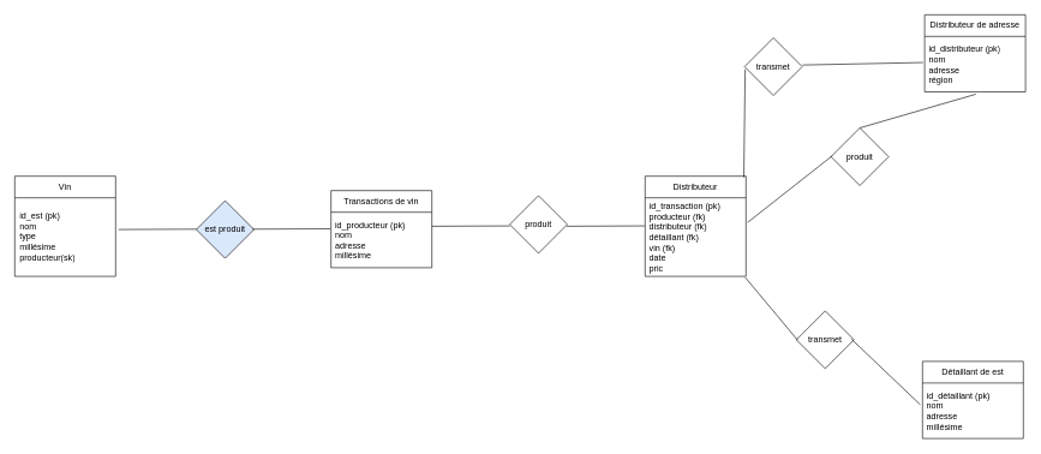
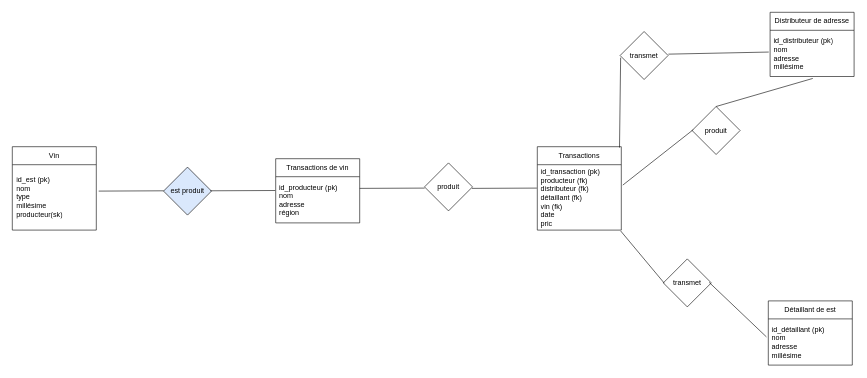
  <mxCell id="0" />
  <mxCell id="1" parent="0" />
  <mxCell id="2" value="Transactions de vin" style="swimlane;fontStyle=0;childLayout=stackLayout;horizontal=1;startSize=30;horizontalStack=0;resizeParent=1;resizeParentMax=0;resizeLast=0;collapsible=1;marginBottom=0;whiteSpace=wrap;html=1;" vertex="1" parent="1"><mxGeometry x="459" y="264" width="140" height="107" as="geometry" /></mxCell>
- <mxCell id="3" value="id_producteur (pk)&lt;br&gt;nom&lt;br&gt;adresse&amp;nbsp;&lt;br&gt;millésime" style="text;strokeColor=none;fillColor=none;align=left;verticalAlign=middle;spacingLeft=4;spacingRight=4;overflow=hidden;points=[[0,0.5],[1,0.5]];portConstraint=eastwest;rotatable=0;whiteSpace=wrap;html=1;" vertex="1" parent="2"><mxGeometry y="30" width="140" height="77" as="geometry" /></mxCell>
+ <mxCell id="3" value="id_producteur (pk)&lt;br&gt;nom&lt;br&gt;adresse&amp;nbsp;&lt;br&gt;région" style="text;strokeColor=none;fillColor=none;align=left;verticalAlign=middle;spacingLeft=4;spacingRight=4;overflow=hidden;points=[[0,0.5],[1,0.5]];portConstraint=eastwest;rotatable=0;whiteSpace=wrap;html=1;" vertex="1" parent="2"><mxGeometry y="30" width="140" height="77" as="geometry" /></mxCell>
  <mxCell id="4" value="Distributeur de adresse" style="swimlane;fontStyle=0;childLayout=stackLayout;horizontal=1;startSize=30;horizontalStack=0;resizeParent=1;resizeParentMax=0;resizeLast=0;collapsible=1;marginBottom=0;whiteSpace=wrap;html=1;" vertex="1" parent="1"><mxGeometry x="1283" y="20" width="140" height="107" as="geometry" /></mxCell>
- <mxCell id="5" value="id_distributeur (pk)&lt;br&gt;nom&lt;br&gt;adresse&amp;nbsp;&lt;br&gt;région" style="text;strokeColor=none;fillColor=none;align=left;verticalAlign=middle;spacingLeft=4;spacingRight=4;overflow=hidden;points=[[0,0.5],[1,0.5]];portConstraint=eastwest;rotatable=0;whiteSpace=wrap;html=1;" vertex="1" parent="4"><mxGeometry y="30" width="140" height="77" as="geometry" /></mxCell>
+ <mxCell id="5" value="id_distributeur (pk)&lt;br&gt;nom&lt;br&gt;adresse&amp;nbsp;&lt;br&gt;millésime" style="text;strokeColor=none;fillColor=none;align=left;verticalAlign=middle;spacingLeft=4;spacingRight=4;overflow=hidden;points=[[0,0.5],[1,0.5]];portConstraint=eastwest;rotatable=0;whiteSpace=wrap;html=1;" vertex="1" parent="4"><mxGeometry y="30" width="140" height="77" as="geometry" /></mxCell>
  <mxCell id="6" value="Détaillant de est" style="swimlane;fontStyle=0;childLayout=stackLayout;horizontal=1;startSize=30;horizontalStack=0;resizeParent=1;resizeParentMax=0;resizeLast=0;collapsible=1;marginBottom=0;whiteSpace=wrap;html=1;" vertex="1" parent="1"><mxGeometry x="1280" y="501" width="140" height="107" as="geometry" /></mxCell>
  <mxCell id="7" value="id_détaillant (pk)&lt;br&gt;nom&lt;br&gt;adresse&amp;nbsp;&lt;br&gt;millésime" style="text;strokeColor=none;fillColor=none;align=left;verticalAlign=middle;spacingLeft=4;spacingRight=4;overflow=hidden;points=[[0,0.5],[1,0.5]];portConstraint=eastwest;rotatable=0;whiteSpace=wrap;html=1;" vertex="1" parent="6"><mxGeometry y="30" width="140" height="77" as="geometry" /></mxCell>
- <mxCell id="8" value="Distributeur" style="swimlane;fontStyle=0;childLayout=stackLayout;horizontal=1;startSize=30;horizontalStack=0;resizeParent=1;resizeParentMax=0;resizeLast=0;collapsible=1;marginBottom=0;whiteSpace=wrap;html=1;" vertex="1" parent="1"><mxGeometry x="895" y="244" width="140" height="139" as="geometry" /></mxCell>
+ <mxCell id="8" value="Transactions" style="swimlane;fontStyle=0;childLayout=stackLayout;horizontal=1;startSize=30;horizontalStack=0;resizeParent=1;resizeParentMax=0;resizeLast=0;collapsible=1;marginBottom=0;whiteSpace=wrap;html=1;" vertex="1" parent="1"><mxGeometry x="895" y="244" width="140" height="139" as="geometry" /></mxCell>
  <mxCell id="9" value="id_transaction (pk)&lt;br&gt;producteur (fk)&lt;br&gt;distributeur (fk)&lt;br&gt;détaillant (fk)&lt;br&gt;vin (fk)&lt;br&gt;date&lt;br&gt;pric" style="text;strokeColor=none;fillColor=none;align=left;verticalAlign=middle;spacingLeft=4;spacingRight=4;overflow=hidden;points=[[0,0.5],[1,0.5]];portConstraint=eastwest;rotatable=0;whiteSpace=wrap;html=1;" vertex="1" parent="8"><mxGeometry y="30" width="140" height="109" as="geometry" /></mxCell>
  <mxCell id="10" value="Vin" style="swimlane;fontStyle=0;childLayout=stackLayout;horizontal=1;startSize=30;horizontalStack=0;resizeParent=1;resizeParentMax=0;resizeLast=0;collapsible=1;marginBottom=0;whiteSpace=wrap;html=1;" vertex="1" parent="1"><mxGeometry x="20" y="244" width="140" height="139" as="geometry" /></mxCell>
  <mxCell id="11" value="est produit" style="rhombus;whiteSpace=wrap;html=1;fillColor=#dae8fc;" vertex="1" parent="1"><mxGeometry x="272" y="278" width="80" height="80" as="geometry" /></mxCell>
  <mxCell id="12" value="produit" style="rhombus;whiteSpace=wrap;html=1;" vertex="1" parent="1"><mxGeometry x="707" y="271" width="80" height="80" as="geometry" /></mxCell>
  <mxCell id="13" value="transmet" style="rhombus;whiteSpace=wrap;html=1;" vertex="1" parent="1"><mxGeometry x="1033" y="52" width="80" height="80" as="geometry" /></mxCell>
  <mxCell id="14" value="transmet" style="rhombus;whiteSpace=wrap;html=1;" vertex="1" parent="1"><mxGeometry x="1105" y="431" width="80" height="80" as="geometry" /></mxCell>
  <mxCell id="15" value="id_est (pk)&lt;br&gt;nom&amp;nbsp;&lt;br&gt;type&lt;br&gt;millésime&lt;br&gt;producteur(sk)" style="text;strokeColor=none;fillColor=none;align=left;verticalAlign=middle;spacingLeft=4;spacingRight=4;overflow=hidden;points=[[0,0.5],[1,0.5]];portConstraint=eastwest;rotatable=0;whiteSpace=wrap;html=1;" vertex="1" parent="1"><mxGeometry x="21" y="273" width="140" height="109" as="geometry" /></mxCell>
  <mxCell id="16" value="" style="endArrow=none;html=1;entryX=0.003;entryY=0.494;entryDx=0;entryDy=0;entryPerimeter=0;" edge="1" parent="1" target="11"><mxGeometry width="50" height="50" relative="1" as="geometry"><mxPoint x="164" y="318" as="sourcePoint" /><mxPoint x="212" y="272" as="targetPoint" /></mxGeometry></mxCell>
  <mxCell id="17" value="" style="endArrow=none;html=1;entryX=0.003;entryY=0.494;entryDx=0;entryDy=0;entryPerimeter=0;" edge="1" parent="1"><mxGeometry width="50" height="50" relative="1" as="geometry"><mxPoint x="350" y="317.48" as="sourcePoint" /><mxPoint x="458.24" y="317" as="targetPoint" /></mxGeometry></mxCell>
  <mxCell id="18" value="" style="endArrow=none;html=1;entryX=0.003;entryY=0.494;entryDx=0;entryDy=0;entryPerimeter=0;" edge="1" parent="1"><mxGeometry width="50" height="50" relative="1" as="geometry"><mxPoint x="599" y="313.48" as="sourcePoint" /><mxPoint x="707.24" y="313" as="targetPoint" /></mxGeometry></mxCell>
  <mxCell id="19" value="" style="endArrow=none;html=1;entryX=0.003;entryY=0.494;entryDx=0;entryDy=0;entryPerimeter=0;" edge="1" parent="1"><mxGeometry width="50" height="50" relative="1" as="geometry"><mxPoint x="786" y="313.48" as="sourcePoint" /><mxPoint x="894.24" y="313" as="targetPoint" /></mxGeometry></mxCell>
  <mxCell id="20" value="" style="endArrow=none;html=1;entryX=0.011;entryY=0.545;entryDx=0;entryDy=0;entryPerimeter=0;" edge="1" parent="1" target="13"><mxGeometry width="50" height="50" relative="1" as="geometry"><mxPoint x="1032" y="245.48" as="sourcePoint" /><mxPoint x="1140.24" y="245" as="targetPoint" /></mxGeometry></mxCell>
  <mxCell id="21" value="" style="endArrow=none;html=1;entryX=-0.016;entryY=0.471;entryDx=0;entryDy=0;entryPerimeter=0;exitX=1.006;exitY=0.472;exitDx=0;exitDy=0;exitPerimeter=0;" edge="1" parent="1" source="13" target="5"><mxGeometry width="50" height="50" relative="1" as="geometry"><mxPoint x="1179" y="178.48" as="sourcePoint" /><mxPoint x="1287.24" y="178" as="targetPoint" /></mxGeometry></mxCell>
  <mxCell id="22" value="" style="endArrow=none;html=1;entryX=0.021;entryY=0.506;entryDx=0;entryDy=0;entryPerimeter=0;" edge="1" parent="1" target="14"><mxGeometry width="50" height="50" relative="1" as="geometry"><mxPoint x="1034" y="384.48" as="sourcePoint" /><mxPoint x="1142.24" y="384" as="targetPoint" /></mxGeometry></mxCell>
  <mxCell id="23" value="" style="endArrow=none;html=1;entryX=-0.022;entryY=0.39;entryDx=0;entryDy=0;entryPerimeter=0;exitX=0.955;exitY=0.489;exitDx=0;exitDy=0;exitPerimeter=0;" edge="1" parent="1" source="14" target="7"><mxGeometry width="50" height="50" relative="1" as="geometry"><mxPoint x="1116" y="559" as="sourcePoint" /><mxPoint x="1293.24" y="460" as="targetPoint" /></mxGeometry></mxCell>
  <mxCell id="24" value="produit" style="rhombus;whiteSpace=wrap;html=1;" vertex="1" parent="1"><mxGeometry x="1153" y="177" width="80" height="80" as="geometry" /></mxCell>
  <mxCell id="25" value="" style="endArrow=none;html=1;entryX=0.508;entryY=1.042;entryDx=0;entryDy=0;entryPerimeter=0;exitX=0.5;exitY=0;exitDx=0;exitDy=0;exitPerimeter=0;" edge="1" parent="1" source="24" target="5"><mxGeometry width="50" height="50" relative="1" as="geometry"><mxPoint x="1260" y="164" as="sourcePoint" /><mxPoint x="1427.28" y="160.507" as="targetPoint" /></mxGeometry></mxCell>
  <mxCell id="26" value="" style="endArrow=none;html=1;entryX=1.018;entryY=0.312;entryDx=0;entryDy=0;entryPerimeter=0;exitX=0.023;exitY=0.484;exitDx=0;exitDy=0;exitPerimeter=0;" edge="1" parent="1" source="24" target="9"><mxGeometry width="50" height="50" relative="1" as="geometry"><mxPoint x="1135" y="227" as="sourcePoint" /><mxPoint x="1302.28" y="223.507" as="targetPoint" /></mxGeometry></mxCell>
